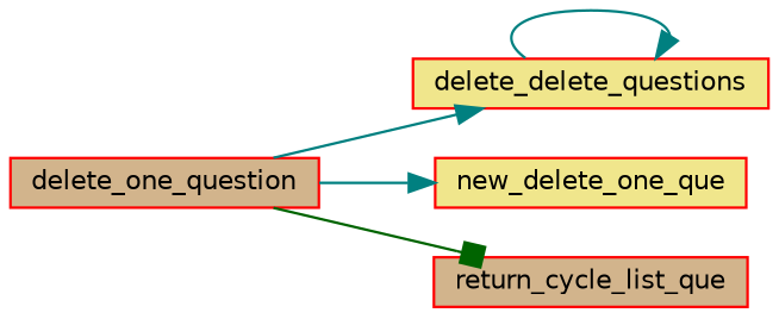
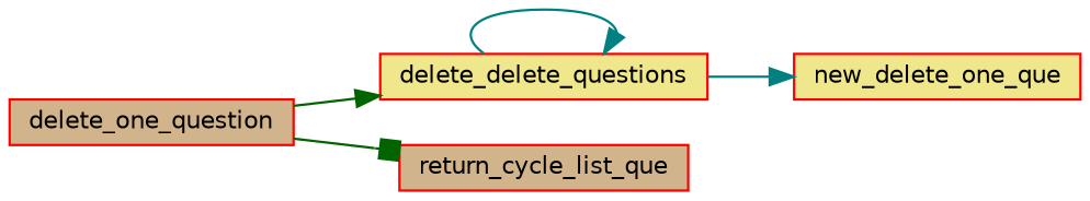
  digraph {
    rankdir=LR
    node [color=red fillcolor=tan fontname=Helvetica fontsize=10 shape=record style=filled]
    edge [arrowhead=normal color=darkgreen fontname=Helvetica fontsize=10 labelfontname=Helvetica labelfontsize=10 style=solid]
    n1 [fontcolor=black height=0.2 label=delete_one_question width=0.4]
    n2 [fillcolor=khaki height=0.2 label=delete_delete_questions width=0.4]
    n3 [fillcolor=khaki height=0.2 label=new_delete_one_que width=0.4]
    n4 [height=0.2 label=return_cycle_list_que width=0.4]
-   n1 -> n2 [color=teal]
-   n1 -> n3 [color=teal]
+   n1 -> n2
+   n2 -> n3 [color=teal]
    n1 -> n4 [arrowhead=box]
    n2 -> n2 [color=teal]
  }
